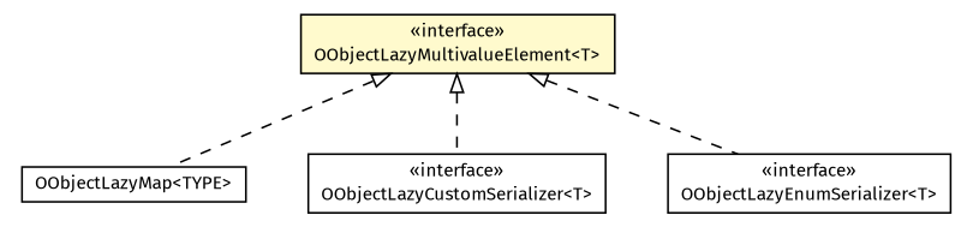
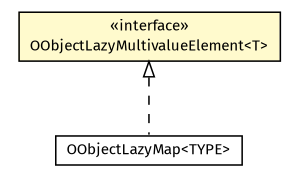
  digraph {
    fontname="Fira Sans"
    nodesep=0.25
    ranksep=0.5
    node [fontcolor=black fontname="Fira Sans" fontsize=10.0 shape=plaintext]
    edge [arrowtail=empty dir=back fontname="Fira Sans" fontsize=10 headport=p labelfontname=Helvetica labelfontsize=10 style=dashed tailport=p]
    n1 [label=<<table title="com.orientechnologies.orient.core.db.object.OObjectLazyMultivalueElement" border="0" cellborder="1" cellspacing="0" cellpadding="2" port="p" bgcolor="lemonChiffon" href="./OObjectLazyMultivalueElement.html"> 		<tr><td><table border="0" cellspacing="0" cellpadding="1"> <tr><td align="center" balign="center"> &#171;interface&#187; </td></tr> <tr><td align="center" balign="center"> OObjectLazyMultivalueElement&lt;T&gt; </td></tr> 		</table></td></tr> 		</table>>]
    n2 [label=<<table title="com.orientechnologies.orient.object.db.OObjectLazyMap" border="0" cellborder="1" cellspacing="0" cellpadding="2" port="p" href="../../../object/db/OObjectLazyMap.html"> 		<tr><td><table border="0" cellspacing="0" cellpadding="1"> <tr><td align="center" balign="center"> OObjectLazyMap&lt;TYPE&gt; </td></tr> 		</table></td></tr> 		</table>>]
-   n3 [label=<<table title="com.orientechnologies.orient.object.serialization.OObjectLazyCustomSerializer" border="0" cellborder="1" cellspacing="0" cellpadding="2" port="p" href="../../../object/serialization/OObjectLazyCustomSerializer.html"> 		<tr><td><table border="0" cellspacing="0" cellpadding="1"> <tr><td align="center" balign="center"> &#171;interface&#187; </td></tr> <tr><td align="center" balign="center"> OObjectLazyCustomSerializer&lt;T&gt; </td></tr> 		</table></td></tr> 		</table>>]
-   n4 [label=<<table title="com.orientechnologies.orient.object.enumerations.OObjectLazyEnumSerializer" border="0" cellborder="1" cellspacing="0" cellpadding="2" port="p" href="../../../object/enumerations/OObjectLazyEnumSerializer.html"> 		<tr><td><table border="0" cellspacing="0" cellpadding="1"> <tr><td align="center" balign="center"> &#171;interface&#187; </td></tr> <tr><td align="center" balign="center"> OObjectLazyEnumSerializer&lt;T&gt; </td></tr> 		</table></td></tr> 		</table>>]
    n1 -> n2
-   n1 -> n3
-   n1 -> n4
  }
